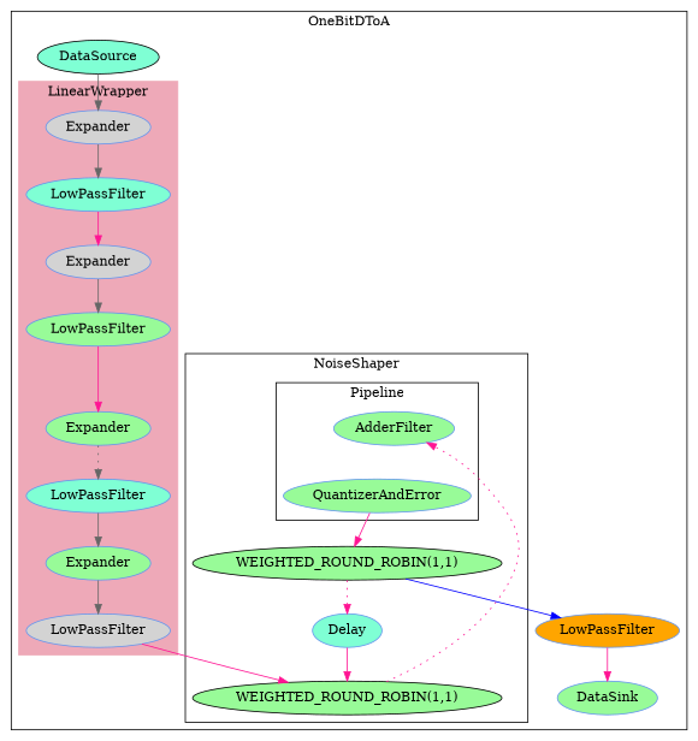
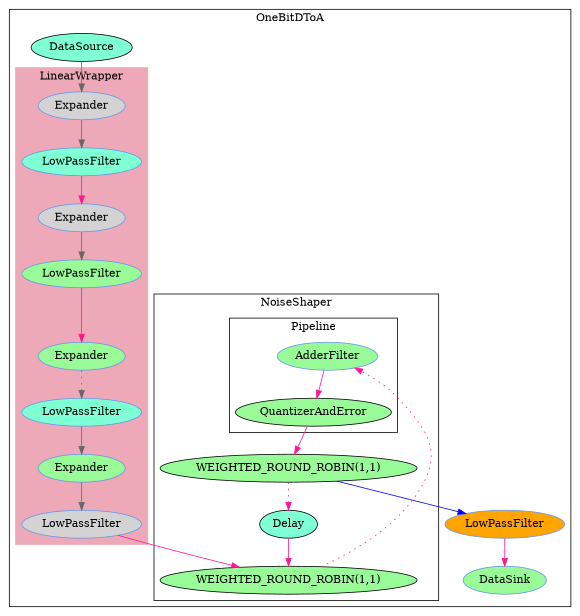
  digraph {
    node [color=cornflowerblue fillcolor=palegreen style=filled]
    edge [color=deeppink style=solid]
    n1 [fillcolor=lightgrey label=Expander]
    n2 [fillcolor=aquamarine label=LowPassFilter]
    n3 [fillcolor=lightgrey label=Expander]
    n4 [label=LowPassFilter]
    n5 [label=Expander]
    n6 [fillcolor=aquamarine label=LowPassFilter]
    n7 [label=Expander]
    n8 [fillcolor=lightgrey label=LowPassFilter]
    n9 [label=AdderFilter]
-   n10 [label=QuantizerAndError]
+   n10 [label=QuantizerAndError color=""]
    n11 [label="WEIGHTED_ROUND_ROBIN(1,1)" color=""]
    n12 [label="WEIGHTED_ROUND_ROBIN(1,1)" color=""]
-   n13 [fillcolor=aquamarine label=Delay]
+   n13 [fillcolor=aquamarine label=Delay color=""]
    n14 [fillcolor=aquamarine label=DataSource color=""]
    n15 [fillcolor=orange label=LowPassFilter]
    n16 [label=DataSink]
    subgraph cluster_1 {
      label=OneBitDToA
      n14
      n15
      n16
      subgraph cluster_2 {
        color=pink2
        label="LinearWrapper\n"
        style=filled
        n1
        n2
        n3
        n4
        n5
        n6
        n7
        n8
      }
      subgraph cluster_3 {
        label=NoiseShaper
        n11
        n12
        n13
        subgraph cluster_4 {
          label=Pipeline
          n9
          n10
        }
      }
    }
    n1 -> n2 [color=gray40]
    n2 -> n3
    n3 -> n4 [color=gray40]
    n4 -> n5
    n5 -> n6 [color=gray40 style=dotted]
    n6 -> n7 [color=gray40]
    n7 -> n8 [color=gray40]
    n8 -> n11
+   n9 -> n10
    n10 -> n12
    n11 -> n9 [style=dotted]
    n12 -> n13 [style=dotted]
    n12 -> n15 [color=blue]
    n13 -> n11
    n14 -> n1 [color=gray40]
    n15 -> n16
  }
